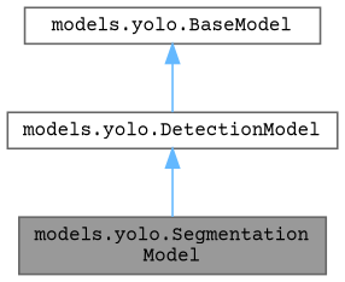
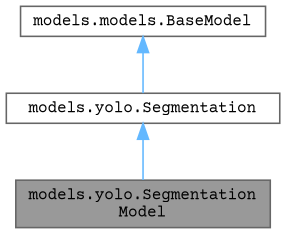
  digraph {
    fontname="Courier Prime"
    node [color=gray40 fillcolor=white fontname="Courier Prime" fontsize=10 shape=box style=filled]
    edge [color=steelblue1 dir=back fontname="Courier Prime" fontsize=10 labelfontname=Helvetica labelfontsize=10 style=solid]
    n1 [fillcolor=grey60 fontcolor=black height=0.2 label="models.yolo.Segmentation\lModel" width=0.4]
-   n2 [height=0.2 label="models.yolo.DetectionModel" width=0.4]
-   n3 [height=0.2 label="models.yolo.BaseModel" width=0.4]
+   n2 [height=0.2 label="models.yolo.Segmentation" width=0.4]
+   n3 [height=0.2 label="models.models.BaseModel" width=0.4]
    n2 -> n1
    n3 -> n2
  }
